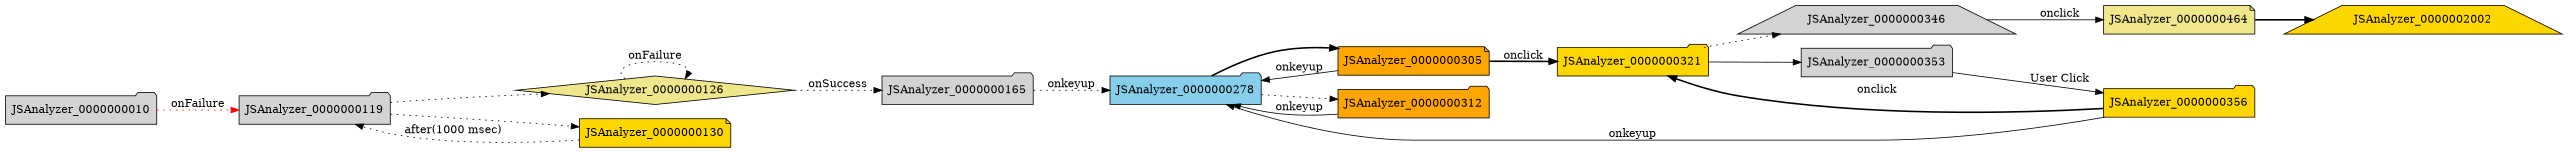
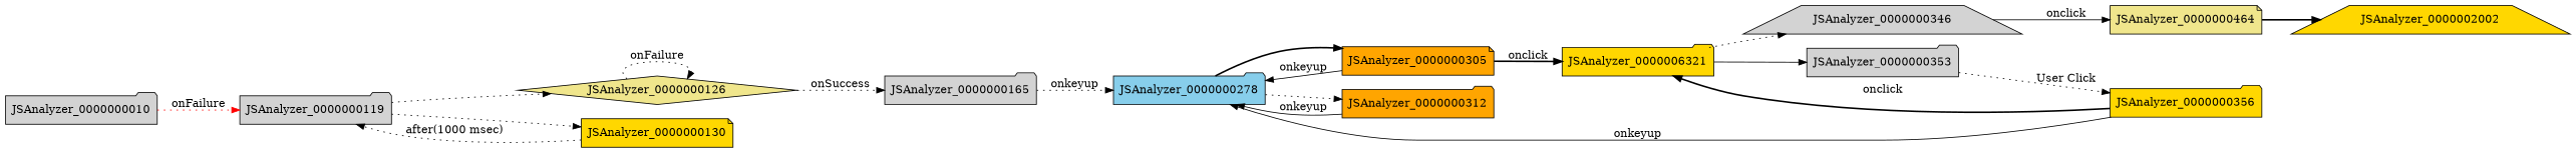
  digraph {
    rankdir=LR
    node [fillcolor=lightgrey shape=folder style=filled]
    edge [style=dotted]
    JSAnalyzer_0000000010
    JSAnalyzer_0000000119
    JSAnalyzer_0000000126 [fillcolor=khaki shape=diamond]
    JSAnalyzer_0000000130 [fillcolor=gold shape=note]
    JSAnalyzer_0000000165
    JSAnalyzer_0000000278 [fillcolor=skyblue]
    JSAnalyzer_0000000305 [fillcolor=orange shape=note]
    JSAnalyzer_0000000312 [fillcolor=orange]
-   JSAnalyzer_0000000321 [fillcolor=gold]
+   JSAnalyzer_0000000321 [fillcolor=gold label=JSAnalyzer_0000006321]
    JSAnalyzer_0000000346 [shape=trapezium]
    JSAnalyzer_0000000353
    JSAnalyzer_0000000464 [fillcolor=khaki shape=note]
    JSAnalyzer_0000000356 [fillcolor=gold]
    JSAnalyzer_0000002002 [fillcolor=gold shape=trapezium]
    JSAnalyzer_0000000010 -> JSAnalyzer_0000000119 [color=red label=onFailure]
    JSAnalyzer_0000000119 -> JSAnalyzer_0000000126
    JSAnalyzer_0000000119 -> JSAnalyzer_0000000130
    JSAnalyzer_0000000126 -> JSAnalyzer_0000000126 [label=onFailure]
    JSAnalyzer_0000000126 -> JSAnalyzer_0000000165 [label=onSuccess]
    JSAnalyzer_0000000130 -> JSAnalyzer_0000000119 [label="after(1000 msec)"]
    JSAnalyzer_0000000165 -> JSAnalyzer_0000000278 [label=onkeyup]
    JSAnalyzer_0000000278 -> JSAnalyzer_0000000305 [style=bold]
    JSAnalyzer_0000000278 -> JSAnalyzer_0000000312
    JSAnalyzer_0000000305 -> JSAnalyzer_0000000278 [label=onkeyup style=solid]
    JSAnalyzer_0000000305 -> JSAnalyzer_0000000321 [label=onclick style=bold]
    JSAnalyzer_0000000312 -> JSAnalyzer_0000000278 [label=onkeyup style=solid]
    JSAnalyzer_0000000321 -> JSAnalyzer_0000000346
    JSAnalyzer_0000000321 -> JSAnalyzer_0000000353 [style=solid]
    JSAnalyzer_0000000346 -> JSAnalyzer_0000000464 [label=onclick style=solid]
-   JSAnalyzer_0000000353 -> JSAnalyzer_0000000356 [label="User Click" style=solid]
+   JSAnalyzer_0000000353 -> JSAnalyzer_0000000356 [label="User Click"]
    JSAnalyzer_0000000464 -> JSAnalyzer_0000002002 [style=bold]
    JSAnalyzer_0000000356 -> JSAnalyzer_0000000278 [label=onkeyup style=solid]
    JSAnalyzer_0000000356 -> JSAnalyzer_0000000321 [label=onclick style=bold]
  }
